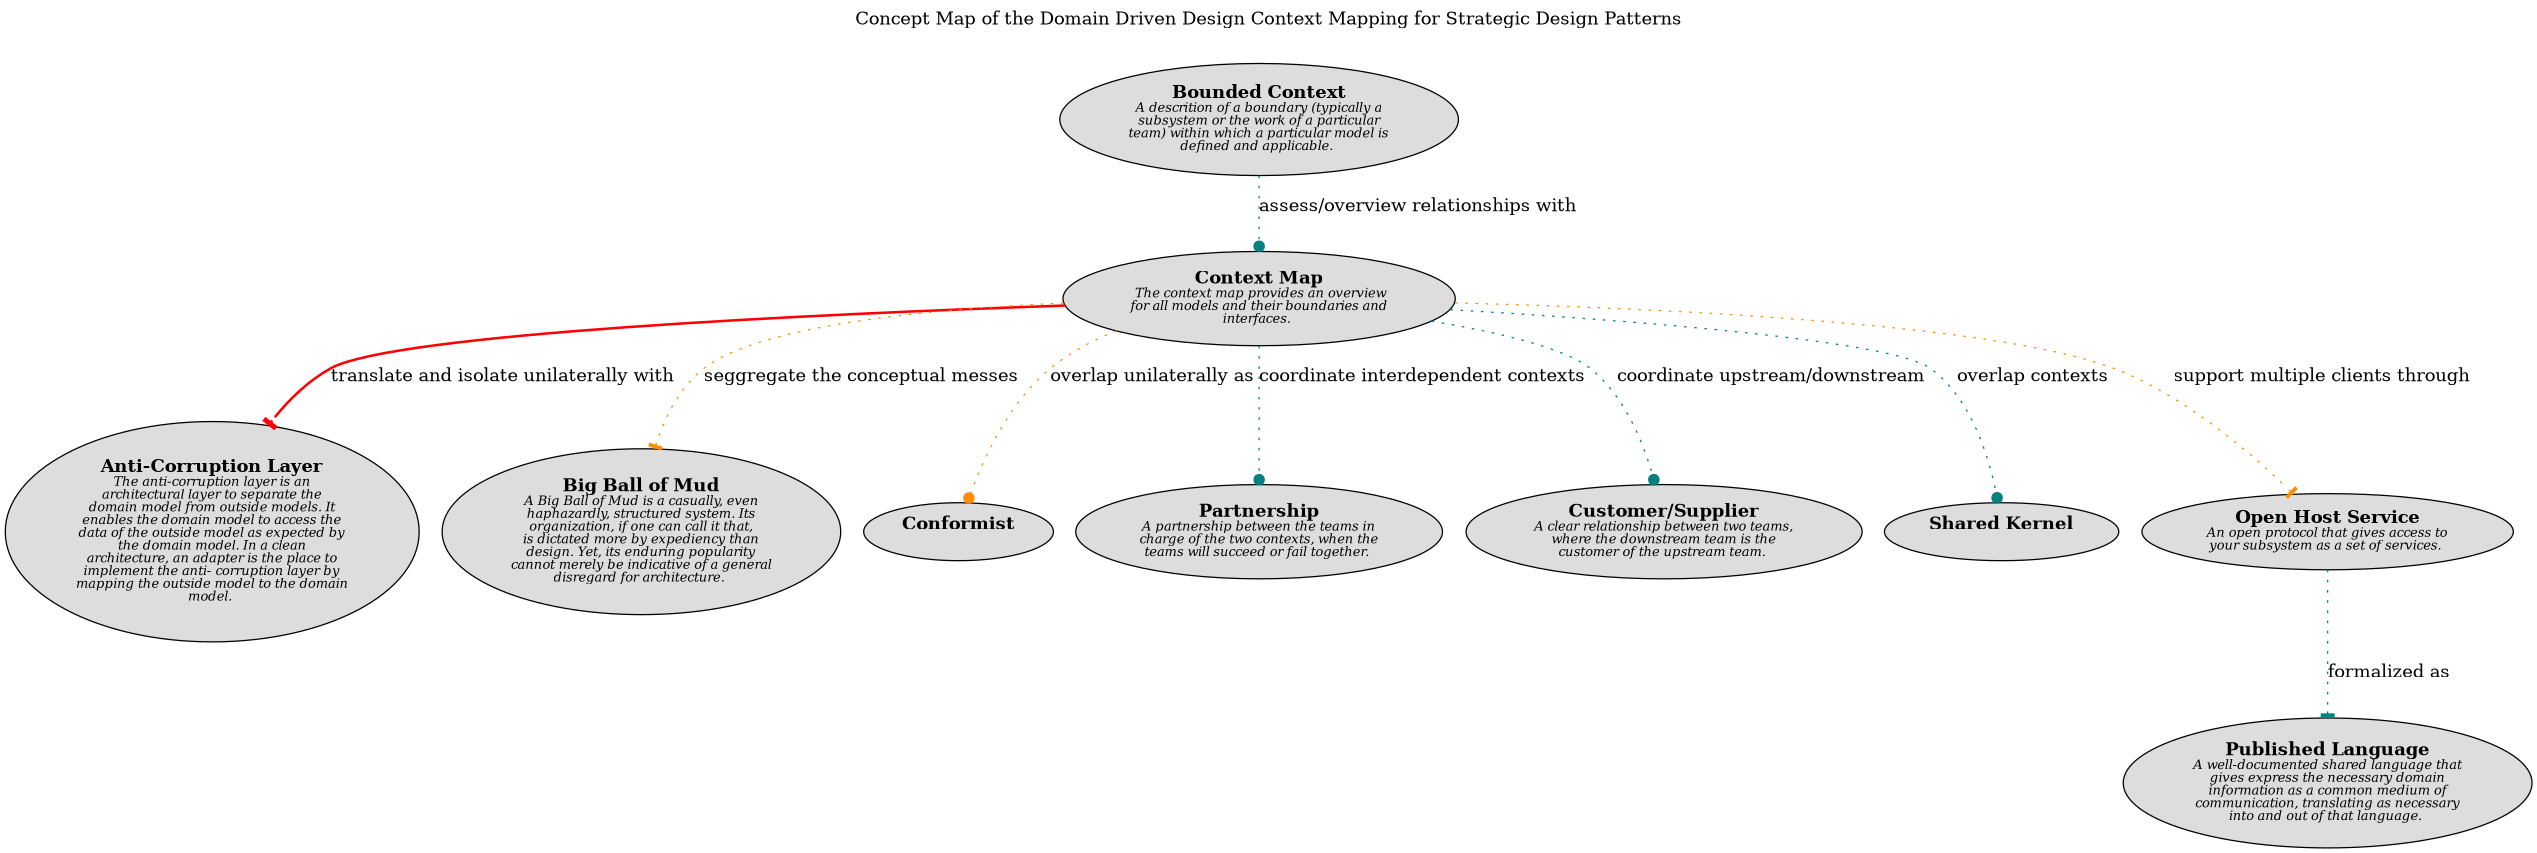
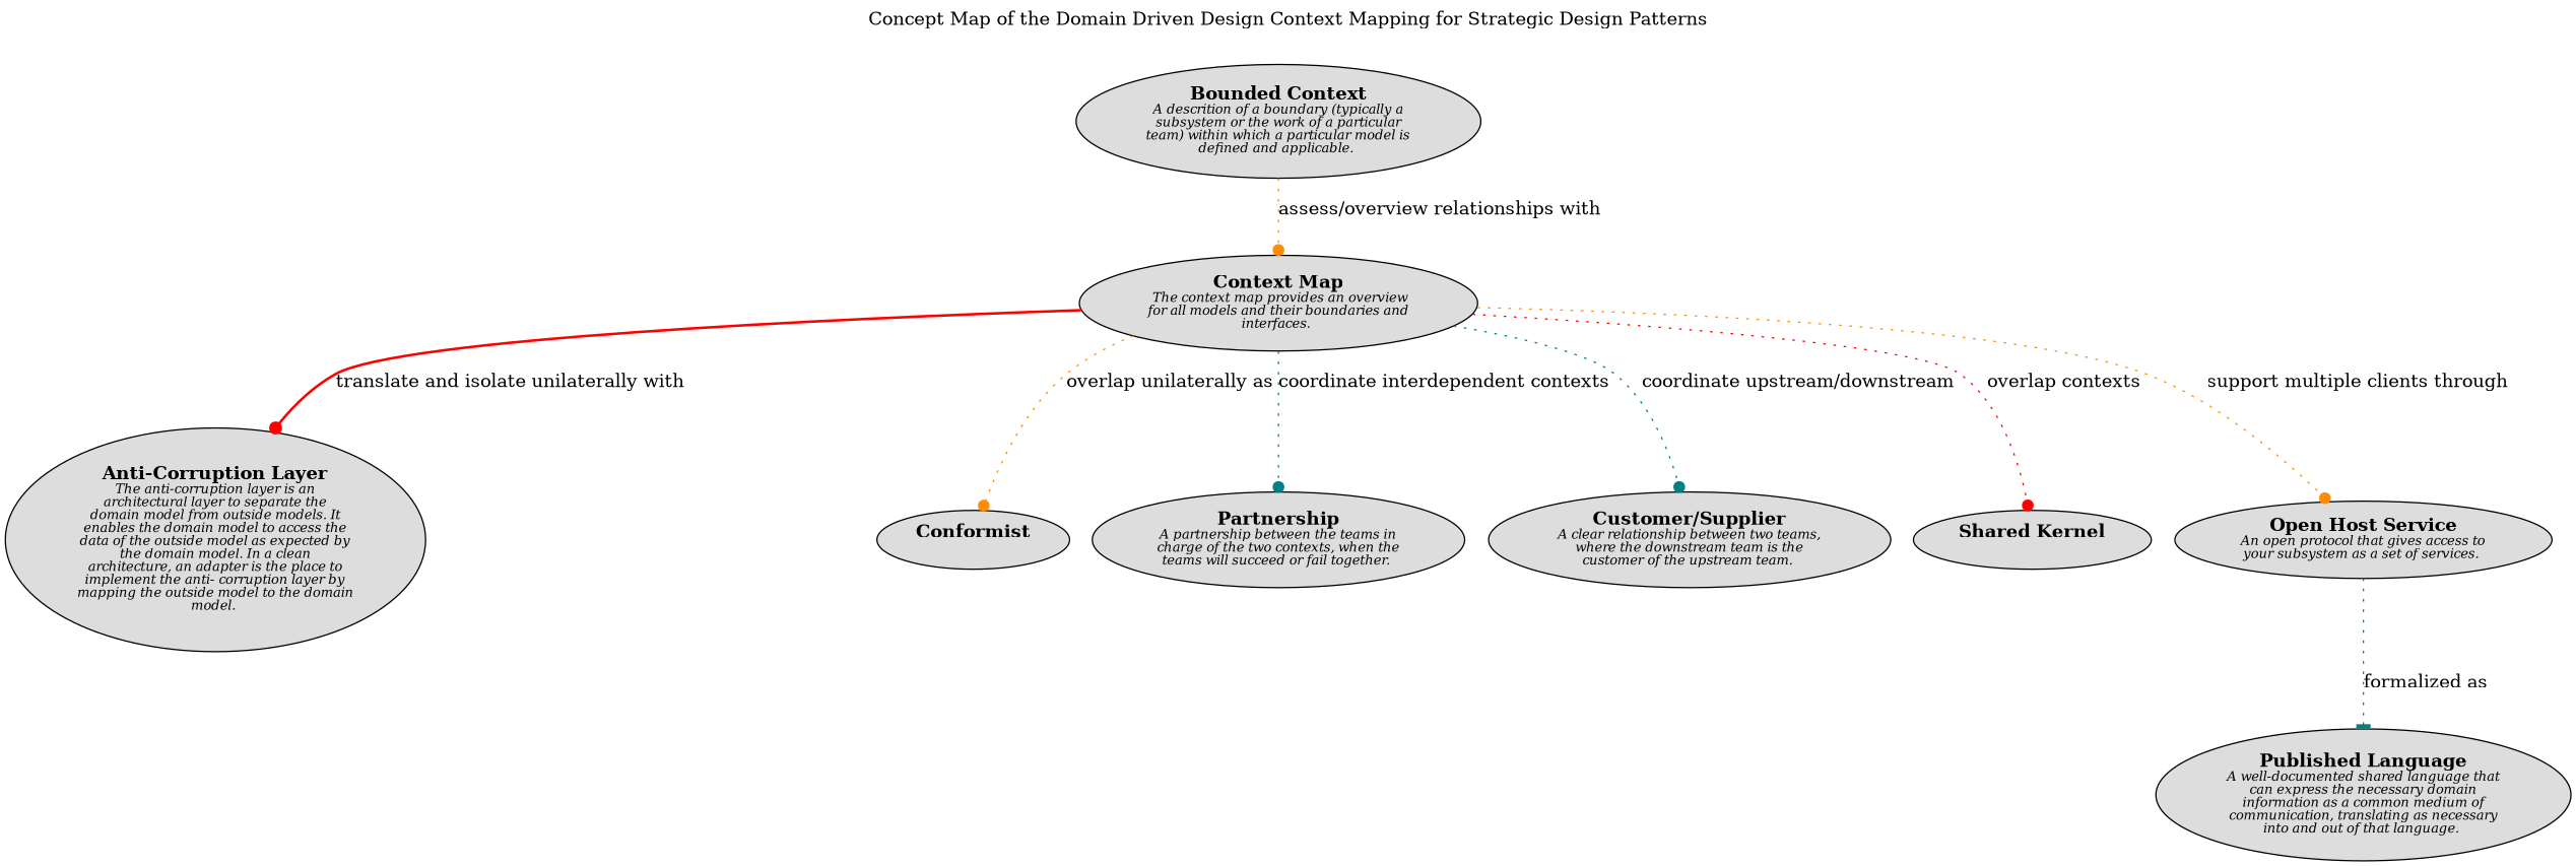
  digraph {
    label="Concept Map of the Domain Driven Design Context Mapping for Strategic Design Patterns"
    labelloc=t
    rankdir=TB
    node [fillcolor="#dddddd" shape=ellipse style=filled]
    edge [arrowhead=dot color=darkorange style=dotted]
-   n1 [label=<<B>Published Language</B><BR/><FONT POINT-SIZE="10"><I>A well-documented shared language that<BR/>gives express the necessary domain<BR/>information as a common medium of<BR/>communication, translating as necessary<BR/>into and out of that language. </I></FONT>>]
+   n1 [label=<<B>Published Language</B><BR/><FONT POINT-SIZE="10"><I>A well-documented shared language that<BR/>can express the necessary domain<BR/>information as a common medium of<BR/>communication, translating as necessary<BR/>into and out of that language. </I></FONT>>]
    n2 [label=<<B>Anti-Corruption Layer</B><BR/><FONT POINT-SIZE="10"><I>The anti-corruption layer is an<BR/>architectural layer to separate the<BR/>domain model from outside models. It<BR/>enables the domain model to access the<BR/>data of the outside model as expected by<BR/>the domain model. In a clean<BR/>architecture, an adapter is the place to<BR/>implement the anti- corruption layer by<BR/>mapping the outside model to the domain<BR/>model. </I></FONT>>]
-   n3 [label=<<B>Big Ball of Mud</B><BR/><FONT POINT-SIZE="10"><I>A Big Ball of Mud is a casually, even<BR/>haphazardly, structured system. Its<BR/>organization, if one can call it that,<BR/>is dictated more by expediency than<BR/>design. Yet, its enduring popularity<BR/>cannot merely be indicative of a general<BR/>disregard for architecture. </I></FONT>>]
    n4 [label=<<B>Conformist</B><BR/><FONT POINT-SIZE="10"><I> </I></FONT>>]
    n5 [label=<<B>Bounded Context</B><BR/><FONT POINT-SIZE="10"><I>A descrition of a boundary (typically a<BR/>subsystem or the work of a particular<BR/>team) within which a particular model is<BR/>defined and applicable. </I></FONT>>]
    n6 [label=<<B>Context Map</B><BR/><FONT POINT-SIZE="10"><I> The context map provides an overview<BR/>for all models and their boundaries and<BR/>interfaces. </I></FONT>>]
    n7 [label=<<B>Partnership</B><BR/><FONT POINT-SIZE="10"><I>A partnership between the teams in<BR/>charge of the two contexts, when the<BR/>teams will succeed or fail together. </I></FONT>>]
    n8 [label=<<B>Customer/Supplier</B><BR/><FONT POINT-SIZE="10"><I>A clear relationship between two teams,<BR/>where the downstream team is the<BR/>customer of the upstream team. </I></FONT>>]
    n9 [label=<<B>Shared Kernel</B><BR/><FONT POINT-SIZE="10"><I> </I></FONT>>]
    n10 [label=<<B>Open Host Service</B><BR/><FONT POINT-SIZE="10"><I>An open protocol that gives access to<BR/>your subsystem as a set of services. </I></FONT>>]
-   n5 -> n6 [color=teal label=<assess/overview relationships with<BR/><FONT POINT-SIZE="10"><I> </I></FONT>>]
-   n6 -> n2 [arrowhead=tee color=red label=<translate and isolate unilaterally with<BR/><FONT POINT-SIZE="10"><I> </I></FONT>> style=bold]
-   n6 -> n3 [arrowhead=tee label=<seggregate the conceptual messes<BR/><FONT POINT-SIZE="10"><I> </I></FONT>>]
+   n5 -> n6 [label=<assess/overview relationships with<BR/><FONT POINT-SIZE="10"><I> </I></FONT>>]
+   n6 -> n2 [color=red label=<translate and isolate unilaterally with<BR/><FONT POINT-SIZE="10"><I> </I></FONT>> style=bold]
    n6 -> n4 [label=<overlap unilaterally as<BR/><FONT POINT-SIZE="10"><I> </I></FONT>>]
    n6 -> n7 [color=teal label=<coordinate interdependent contexts<BR/><FONT POINT-SIZE="10"><I> </I></FONT>>]
    n6 -> n8 [color=teal label=<coordinate upstream/downstream<BR/><FONT POINT-SIZE="10"><I> </I></FONT>>]
-   n6 -> n9 [color=teal label=<overlap contexts<BR/><FONT POINT-SIZE="10"><I> </I></FONT>>]
-   n6 -> n10 [arrowhead=tee label=<support multiple clients through<BR/><FONT POINT-SIZE="10"><I> </I></FONT>>]
+   n6 -> n9 [color=red label=<overlap contexts<BR/><FONT POINT-SIZE="10"><I> </I></FONT>>]
+   n6 -> n10 [label=<support multiple clients through<BR/><FONT POINT-SIZE="10"><I> </I></FONT>>]
    n10 -> n1 [arrowhead=tee color=teal label=<formalized as<BR/><FONT POINT-SIZE="10"><I> </I></FONT>>]
  }
